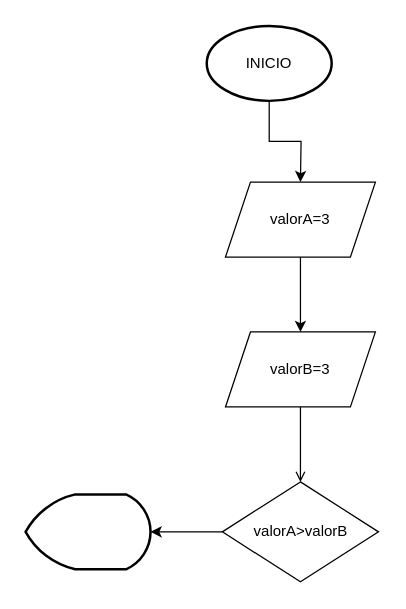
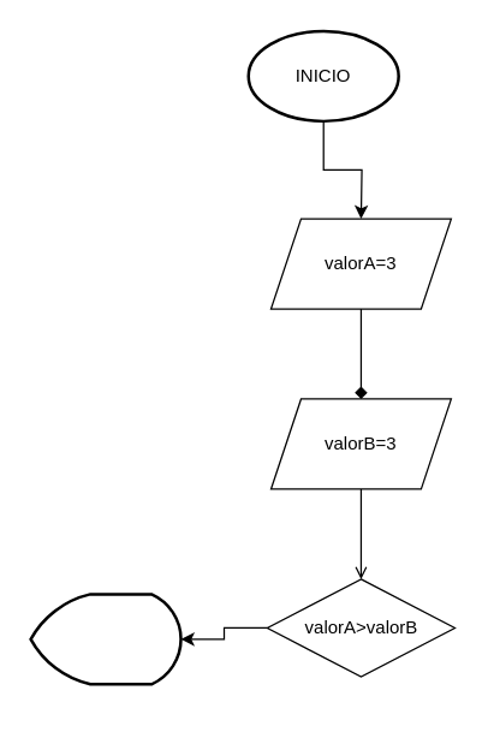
  <mxCell id="0" />
  <mxCell id="1" parent="0" />
  <mxCell id="2" style="edgeStyle=orthogonalEdgeStyle;rounded=0;orthogonalLoop=1;jettySize=auto;html=1;exitX=0.5;exitY=1;exitDx=0;exitDy=0;exitPerimeter=0;" edge="1" parent="1" source="3"><mxGeometry relative="1" as="geometry"><mxPoint x="240" y="145" as="targetPoint" /></mxGeometry></mxCell>
  <mxCell id="3" value="INICIO" style="strokeWidth=2;html=1;shape=mxgraph.flowchart.start_1;whiteSpace=wrap;" vertex="1" parent="1"><mxGeometry x="165" y="20" width="100" height="60" as="geometry" /></mxCell>
- <mxCell id="4" style="edgeStyle=orthogonalEdgeStyle;rounded=0;orthogonalLoop=1;jettySize=auto;html=1;entryX=0.5;entryY=0;entryDx=0;entryDy=0;" edge="1" parent="1" source="5" target="7"><mxGeometry relative="1" as="geometry" /></mxCell>
+ <mxCell id="4" style="edgeStyle=orthogonalEdgeStyle;rounded=0;orthogonalLoop=1;jettySize=auto;html=1;entryX=0.5;entryY=0;entryDx=0;entryDy=0;endArrow=diamond;" edge="1" parent="1" source="5" target="7"><mxGeometry relative="1" as="geometry" /></mxCell>
  <mxCell id="5" value="valorA=3" style="shape=parallelogram;perimeter=parallelogramPerimeter;whiteSpace=wrap;html=1;fixedSize=1;" vertex="1" parent="1"><mxGeometry x="180" y="145" width="120" height="60" as="geometry" /></mxCell>
  <mxCell id="6" value="" style="edgeStyle=orthogonalEdgeStyle;rounded=0;orthogonalLoop=1;jettySize=auto;html=1;endArrow=open;" edge="1" parent="1" source="7" target="9"><mxGeometry relative="1" as="geometry" /></mxCell>
  <mxCell id="7" value="valorB=3" style="shape=parallelogram;perimeter=parallelogramPerimeter;whiteSpace=wrap;html=1;fixedSize=1;" vertex="1" parent="1"><mxGeometry x="180" y="265" width="120" height="60" as="geometry" /></mxCell>
  <mxCell id="8" value="" style="edgeStyle=orthogonalEdgeStyle;rounded=0;orthogonalLoop=1;jettySize=auto;html=1;" edge="1" parent="1" source="9" target="10"><mxGeometry relative="1" as="geometry" /></mxCell>
- <mxCell id="9" value="valorA&amp;gt;valorB" style="rhombus;whiteSpace=wrap;html=1;" vertex="1" parent="1"><mxGeometry x="177.5" y="385" width="125" height="80" as="geometry" /></mxCell>
+ <mxCell id="9" value="valorA&amp;gt;valorB" style="rhombus;whiteSpace=wrap;html=1;" vertex="1" parent="1"><mxGeometry x="177.5" y="385" width="125" height="65" as="geometry" /></mxCell>
  <mxCell id="10" value="" style="strokeWidth=2;html=1;shape=mxgraph.flowchart.display;whiteSpace=wrap;" vertex="1" parent="1"><mxGeometry x="20" y="395" width="100" height="60" as="geometry" /></mxCell>
